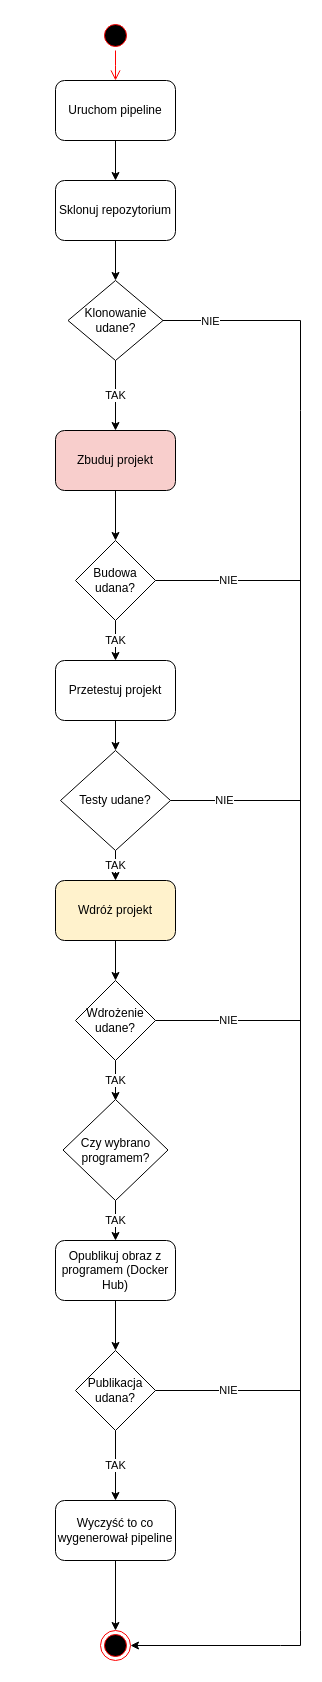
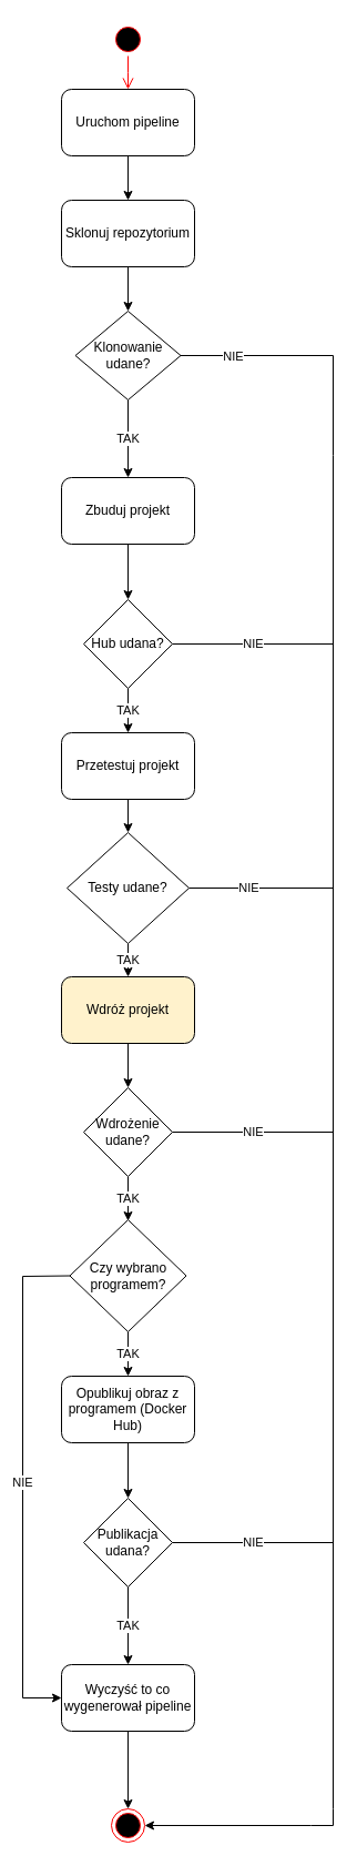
  <mxCell id="0" />
  <mxCell id="1" parent="0" />
  <mxCell id="2" value="" style="endArrow=classic;html=1;rounded=0;exitX=0.5;exitY=1;exitDx=0;exitDy=0;" edge="1" parent="1" source="14"><mxGeometry width="50" height="50" relative="1" as="geometry"><mxPoint x="90" y="330" as="sourcePoint" /><mxPoint x="115" y="180" as="targetPoint" /></mxGeometry></mxCell>
  <mxCell id="3" value="Sklonuj repozytorium" style="rounded=1;whiteSpace=wrap;html=1;" vertex="1" parent="1"><mxGeometry x="55" y="180" width="120" height="60" as="geometry" /></mxCell>
  <mxCell id="4" value="" style="endArrow=classic;html=1;rounded=0;exitX=0.5;exitY=1;exitDx=0;exitDy=0;" edge="1" parent="1" source="3"><mxGeometry width="50" height="50" relative="1" as="geometry"><mxPoint x="90" y="530" as="sourcePoint" /><mxPoint x="115" y="280" as="targetPoint" /></mxGeometry></mxCell>
  <mxCell id="5" value="Klonowanie udane?" style="rhombus;whiteSpace=wrap;html=1;" vertex="1" parent="1"><mxGeometry x="67.5" y="280" width="95" height="80" as="geometry" /></mxCell>
  <mxCell id="6" value="TAK" style="endArrow=classic;html=1;rounded=0;exitX=0.5;exitY=1;exitDx=0;exitDy=0;" edge="1" parent="1" source="5"><mxGeometry width="50" height="50" relative="1" as="geometry"><mxPoint x="90" y="520" as="sourcePoint" /><mxPoint x="115" y="430" as="targetPoint" /><Array as="points" /></mxGeometry></mxCell>
- <mxCell id="7" value="Zbuduj projekt" style="rounded=1;whiteSpace=wrap;html=1;fillColor=#f8cecc;" vertex="1" parent="1"><mxGeometry x="55" y="430" width="120" height="60" as="geometry" /></mxCell>
+ <mxCell id="7" value="Zbuduj projekt" style="rounded=1;whiteSpace=wrap;html=1;" vertex="1" parent="1"><mxGeometry x="55" y="430" width="120" height="60" as="geometry" /></mxCell>
  <mxCell id="8" value="" style="endArrow=classic;html=1;rounded=0;exitX=0.5;exitY=1;exitDx=0;exitDy=0;" edge="1" parent="1" source="7"><mxGeometry width="50" height="50" relative="1" as="geometry"><mxPoint x="90" y="720" as="sourcePoint" /><mxPoint x="115" y="540" as="targetPoint" /></mxGeometry></mxCell>
- <mxCell id="9" value="Budowa udana?" style="rhombus;whiteSpace=wrap;html=1;" vertex="1" parent="1"><mxGeometry x="75" y="540" width="80" height="80" as="geometry" /></mxCell>
+ <mxCell id="9" value="Hub udana?" style="rhombus;whiteSpace=wrap;html=1;" vertex="1" parent="1"><mxGeometry x="75" y="540" width="80" height="80" as="geometry" /></mxCell>
  <mxCell id="10" value="TAK" style="endArrow=classic;html=1;rounded=0;exitX=0.5;exitY=1;exitDx=0;exitDy=0;" edge="1" parent="1" source="9"><mxGeometry width="50" height="50" relative="1" as="geometry"><mxPoint x="90" y="810" as="sourcePoint" /><mxPoint x="115" y="660" as="targetPoint" /></mxGeometry></mxCell>
  <mxCell id="11" value="Przetestuj projekt" style="rounded=1;whiteSpace=wrap;html=1;" vertex="1" parent="1"><mxGeometry x="55" y="660" width="120" height="60" as="geometry" /></mxCell>
  <mxCell id="12" value="" style="endArrow=classic;html=1;rounded=0;exitX=0.5;exitY=1;exitDx=0;exitDy=0;" edge="1" parent="1" source="11"><mxGeometry width="50" height="50" relative="1" as="geometry"><mxPoint x="90" y="1010" as="sourcePoint" /><mxPoint x="115" y="750" as="targetPoint" /></mxGeometry></mxCell>
  <mxCell id="13" value="Testy udane?" style="rhombus;whiteSpace=wrap;html=1;" vertex="1" parent="1"><mxGeometry x="60" y="750" width="110" height="100" as="geometry" /></mxCell>
  <mxCell id="14" value="Uruchom pipeline" style="rounded=1;whiteSpace=wrap;html=1;" vertex="1" parent="1"><mxGeometry x="55" y="80" width="120" height="60" as="geometry" /></mxCell>
  <mxCell id="15" value="" style="ellipse;html=1;shape=startState;fillColor=#000000;strokeColor=#ff0000;" vertex="1" parent="1"><mxGeometry x="100" y="20" width="30" height="30" as="geometry" /></mxCell>
  <mxCell id="16" value="" style="edgeStyle=orthogonalEdgeStyle;html=1;verticalAlign=bottom;endArrow=open;endSize=8;strokeColor=#ff0000;rounded=0;" edge="1" source="15" parent="1"><mxGeometry relative="1" as="geometry"><mxPoint x="115" y="80" as="targetPoint" /></mxGeometry></mxCell>
  <mxCell id="17" value="TAK" style="endArrow=classic;html=1;rounded=0;exitX=0.5;exitY=1;exitDx=0;exitDy=0;" edge="1" parent="1" source="13"><mxGeometry width="50" height="50" relative="1" as="geometry"><mxPoint x="90" y="900" as="sourcePoint" /><mxPoint x="115" y="880" as="targetPoint" /></mxGeometry></mxCell>
  <mxCell id="18" value="Wdróż projekt" style="rounded=1;whiteSpace=wrap;html=1;fillColor=#fff2cc;" vertex="1" parent="1"><mxGeometry x="55" y="880" width="120" height="60" as="geometry" /></mxCell>
  <mxCell id="19" value="" style="endArrow=classic;html=1;rounded=0;exitX=0.5;exitY=1;exitDx=0;exitDy=0;" edge="1" parent="1" source="18"><mxGeometry width="50" height="50" relative="1" as="geometry"><mxPoint x="90" y="900" as="sourcePoint" /><mxPoint x="115" y="980" as="targetPoint" /></mxGeometry></mxCell>
  <mxCell id="20" value="Wdrożenie udane?" style="rhombus;whiteSpace=wrap;html=1;" vertex="1" parent="1"><mxGeometry x="75" y="980" width="80" height="80" as="geometry" /></mxCell>
  <mxCell id="21" value="TAK" style="endArrow=classic;html=1;rounded=0;exitX=0.5;exitY=1;exitDx=0;exitDy=0;" edge="1" parent="1" source="20"><mxGeometry width="50" height="50" relative="1" as="geometry"><mxPoint x="90" y="1030" as="sourcePoint" /><mxPoint x="115" y="1100" as="targetPoint" /></mxGeometry></mxCell>
  <mxCell id="22" value="Czy wybrano programem?" style="rhombus;whiteSpace=wrap;html=1;" vertex="1" parent="1"><mxGeometry x="62.5" y="1099" width="105" height="101" as="geometry" /></mxCell>
  <mxCell id="23" value="TAK" style="endArrow=classic;html=1;rounded=0;exitX=0.5;exitY=1;exitDx=0;exitDy=0;" edge="1" parent="1" source="22"><mxGeometry width="50" height="50" relative="1" as="geometry"><mxPoint x="90" y="1160" as="sourcePoint" /><mxPoint x="115" y="1240" as="targetPoint" /></mxGeometry></mxCell>
  <mxCell id="24" value="Opublikuj obraz z programem (Docker Hub)" style="rounded=1;whiteSpace=wrap;html=1;" vertex="1" parent="1"><mxGeometry x="55" y="1240" width="120" height="60" as="geometry" /></mxCell>
  <mxCell id="25" value="" style="endArrow=classic;html=1;rounded=0;exitX=0.5;exitY=1;exitDx=0;exitDy=0;" edge="1" parent="1" source="24"><mxGeometry width="50" height="50" relative="1" as="geometry"><mxPoint x="90" y="1350" as="sourcePoint" /><mxPoint x="115" y="1350" as="targetPoint" /></mxGeometry></mxCell>
  <mxCell id="26" value="Publikacja udana?" style="rhombus;whiteSpace=wrap;html=1;" vertex="1" parent="1"><mxGeometry x="75" y="1350" width="80" height="80" as="geometry" /></mxCell>
  <mxCell id="27" value="TAK" style="endArrow=classic;html=1;rounded=0;exitX=0.5;exitY=1;exitDx=0;exitDy=0;" edge="1" parent="1" source="26"><mxGeometry width="50" height="50" relative="1" as="geometry"><mxPoint x="90" y="1350" as="sourcePoint" /><mxPoint x="115" y="1500" as="targetPoint" /></mxGeometry></mxCell>
  <mxCell id="28" value="Wyczyść to co wygenerował pipeline" style="rounded=1;whiteSpace=wrap;html=1;" vertex="1" parent="1"><mxGeometry x="55" y="1500" width="120" height="60" as="geometry" /></mxCell>
  <mxCell id="29" value="" style="endArrow=classic;html=1;rounded=0;exitX=0.5;exitY=1;exitDx=0;exitDy=0;entryX=0.5;entryY=0;entryDx=0;entryDy=0;" edge="1" parent="1" source="28" target="30"><mxGeometry width="50" height="50" relative="1" as="geometry"><mxPoint x="90" y="1540" as="sourcePoint" /><mxPoint x="115" y="1610" as="targetPoint" /></mxGeometry></mxCell>
  <mxCell id="30" value="" style="ellipse;html=1;shape=endState;fillColor=#000000;strokeColor=#ff0000;" vertex="1" parent="1"><mxGeometry x="100" y="1630" width="30" height="30" as="geometry" /></mxCell>
  <mxCell id="31" value="" style="endArrow=classic;html=1;rounded=0;exitX=1;exitY=0.5;exitDx=0;exitDy=0;entryX=1;entryY=0.5;entryDx=0;entryDy=0;" edge="1" parent="1" source="5" target="30"><mxGeometry width="50" height="50" relative="1" as="geometry"><mxPoint x="90" y="530" as="sourcePoint" /><mxPoint x="300" y="1630" as="targetPoint" /><Array as="points"><mxPoint x="300" y="320" /><mxPoint x="300" y="410" /><mxPoint x="300" y="1630" /><mxPoint x="300" y="1645" /><mxPoint x="280" y="1645" /></Array></mxGeometry></mxCell>
  <mxCell id="32" value="NIE" style="edgeLabel;html=1;align=center;verticalAlign=middle;resizable=0;points=[];" vertex="1" connectable="0" parent="31"><mxGeometry x="-0.948" y="-4" relative="1" as="geometry"><mxPoint x="5" y="-4" as="offset" /></mxGeometry></mxCell>
  <mxCell id="33" value="NIE" style="endArrow=none;html=1;rounded=0;exitX=1;exitY=0.5;exitDx=0;exitDy=0;" edge="1" parent="1" source="9"><mxGeometry width="50" height="50" relative="1" as="geometry"><mxPoint x="90" y="680" as="sourcePoint" /><mxPoint x="300" y="580" as="targetPoint" /></mxGeometry></mxCell>
  <mxCell id="34" value="" style="endArrow=none;html=1;rounded=0;exitX=1;exitY=0.5;exitDx=0;exitDy=0;" edge="1" parent="1" source="13"><mxGeometry width="50" height="50" relative="1" as="geometry"><mxPoint x="90" y="880" as="sourcePoint" /><mxPoint x="300" y="800" as="targetPoint" /></mxGeometry></mxCell>
  <mxCell id="35" value="NIE" style="edgeLabel;html=1;align=center;verticalAlign=middle;resizable=0;points=[];" vertex="1" connectable="0" parent="34"><mxGeometry x="-0.186" y="1" relative="1" as="geometry"><mxPoint as="offset" /></mxGeometry></mxCell>
  <mxCell id="36" value="NIE" style="endArrow=none;html=1;rounded=0;exitX=1;exitY=0.5;exitDx=0;exitDy=0;" edge="1" parent="1" source="20"><mxGeometry width="50" height="50" relative="1" as="geometry"><mxPoint x="90" y="1070" as="sourcePoint" /><mxPoint x="300" y="1020" as="targetPoint" /></mxGeometry></mxCell>
+ <mxCell id="37" value="NIE" style="endArrow=classic;html=1;rounded=0;exitX=0;exitY=0.5;exitDx=0;exitDy=0;entryX=0;entryY=0.5;entryDx=0;entryDy=0;" edge="1" parent="1" source="22" target="28"><mxGeometry width="50" height="50" relative="1" as="geometry"><mxPoint x="90" y="1350" as="sourcePoint" /><mxPoint x="20" y="1550" as="targetPoint" /><Array as="points"><mxPoint x="20" y="1150" /><mxPoint x="20" y="1530" /></Array></mxGeometry></mxCell>
  <mxCell id="38" value="NIE" style="endArrow=none;html=1;rounded=0;exitX=1;exitY=0.5;exitDx=0;exitDy=0;" edge="1" parent="1" source="26"><mxGeometry width="50" height="50" relative="1" as="geometry"><mxPoint x="90" y="1350" as="sourcePoint" /><mxPoint x="300" y="1390" as="targetPoint" /></mxGeometry></mxCell>
